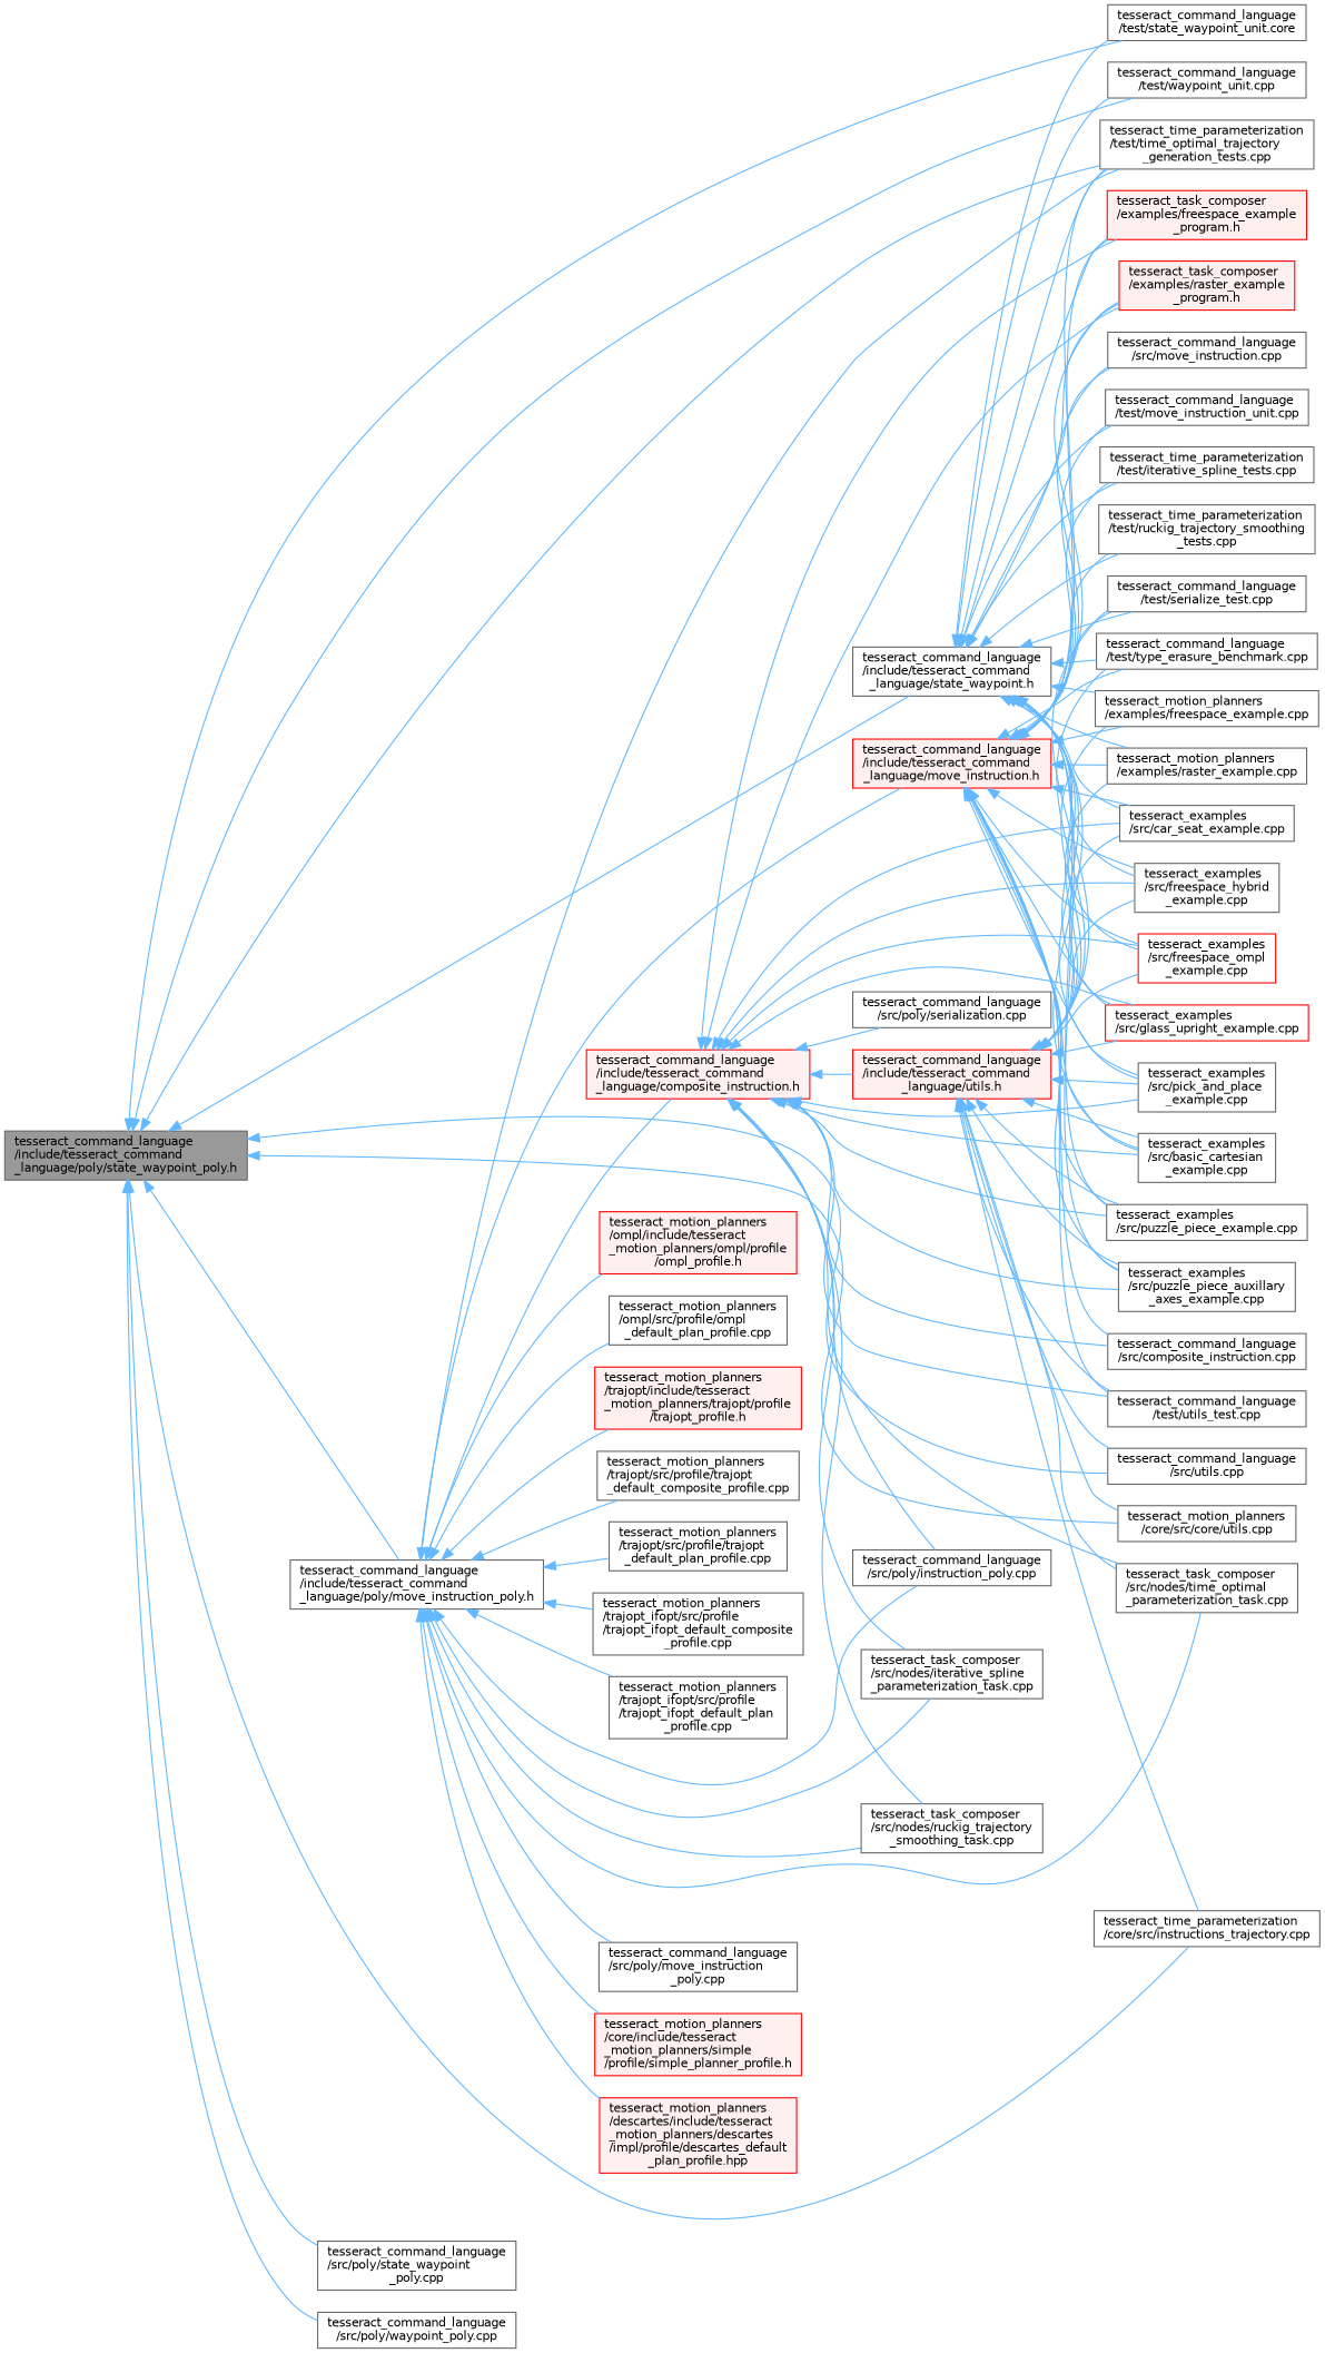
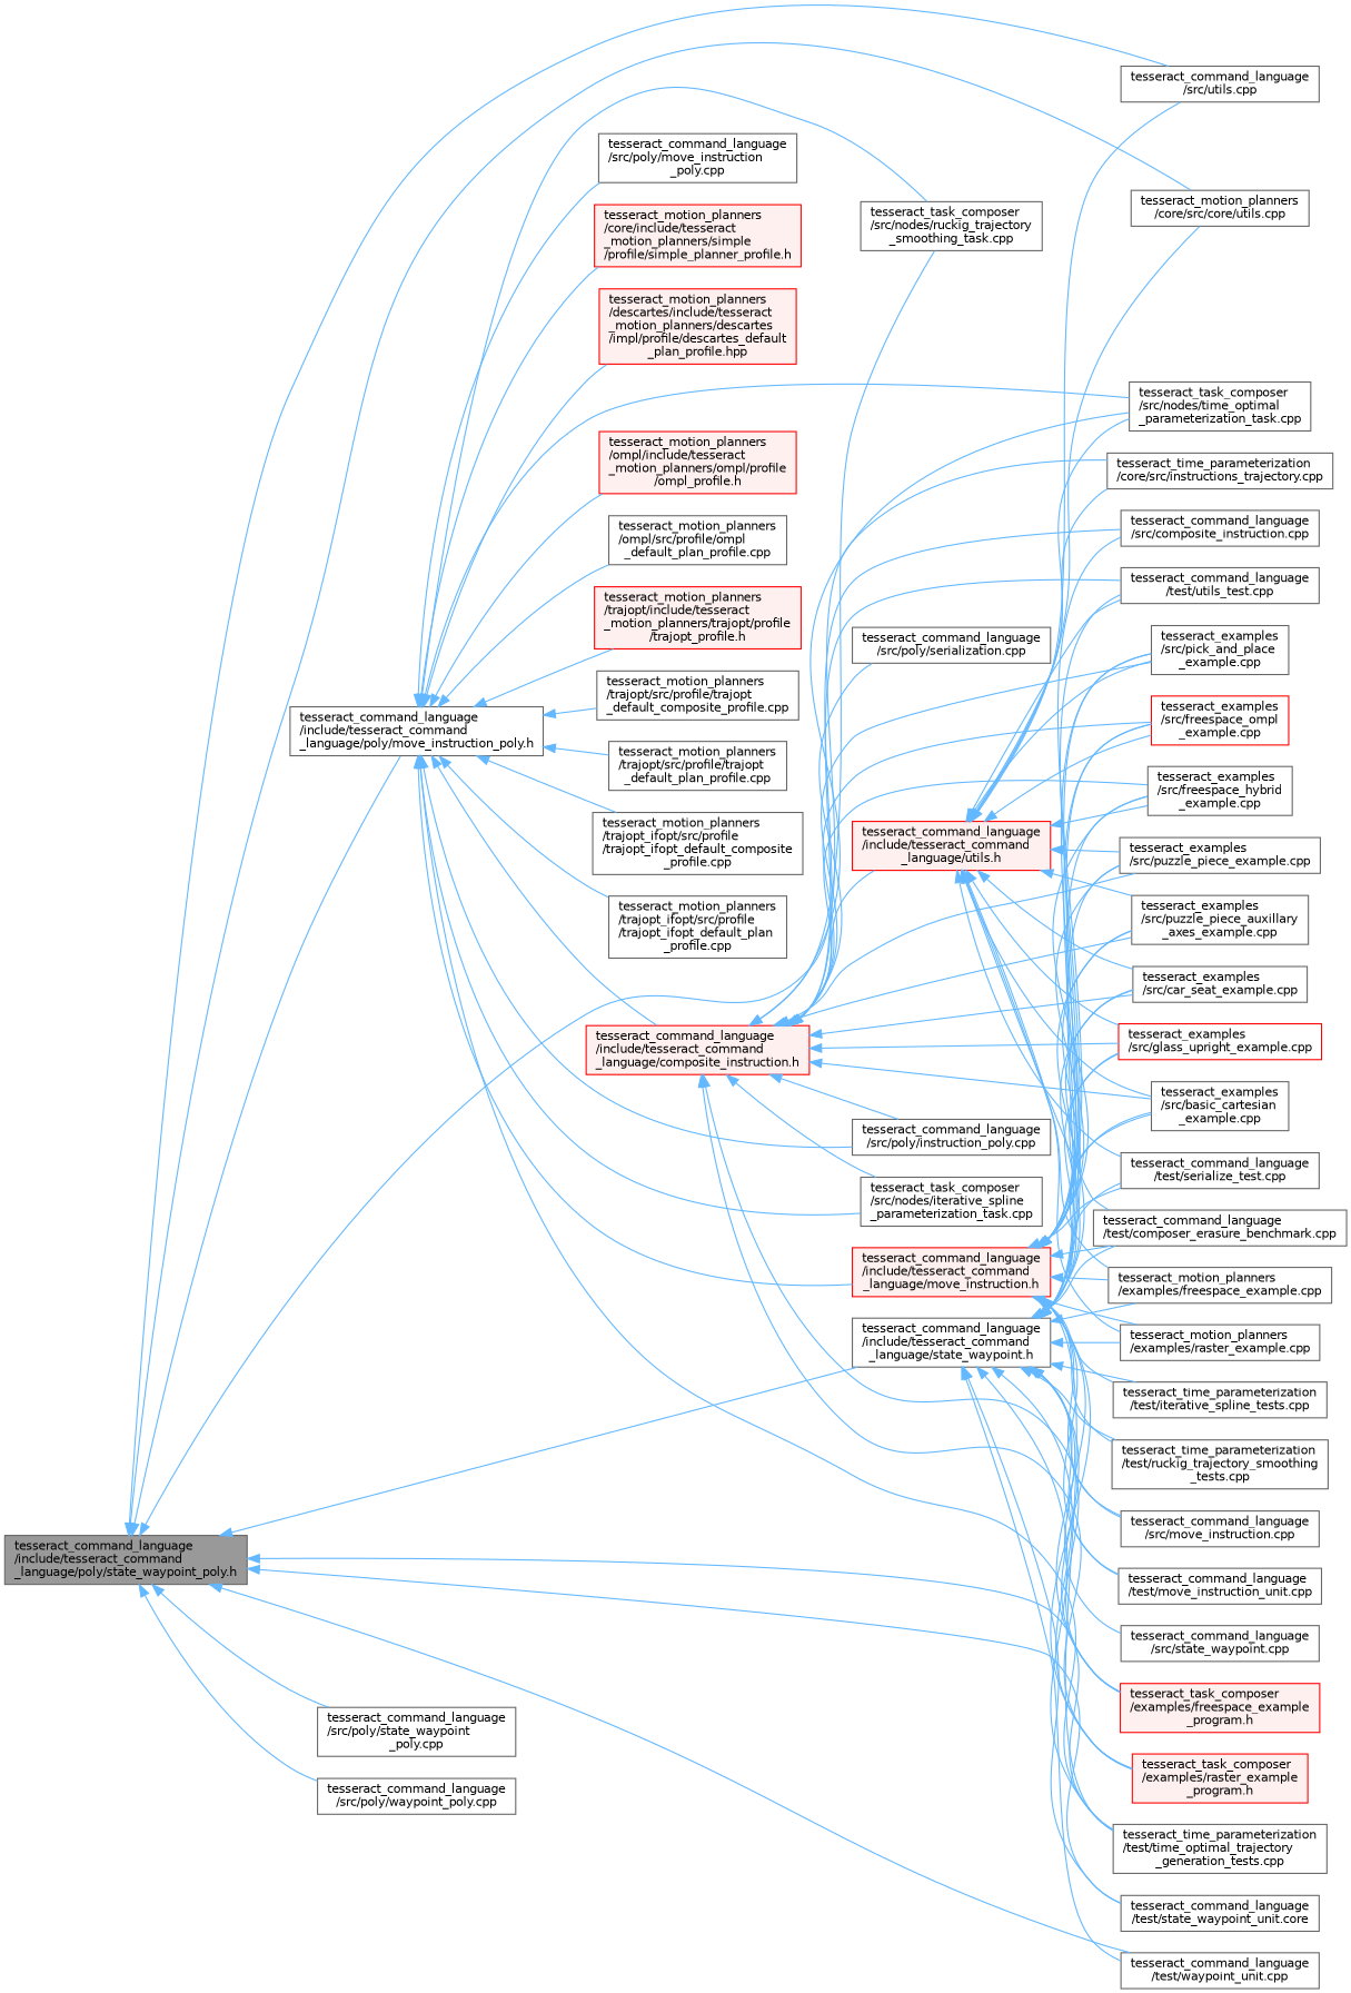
  digraph {
    rankdir=LR
    node [color=grey40 fillcolor=white fontname=Helvetica fontsize=10 shape=box style=filled]
    edge [color=steelblue1 dir=back fontname=Helvetica fontsize=10 labelfontname=Helvetica labelfontsize=10 style=solid]
    n1 [color=gray40 fillcolor=grey60 fontcolor=black height=0.2 label="tesseract_command_language\l/include/tesseract_command\l_language/poly/state_waypoint_poly.h" width=0.4]
    n2 [height=0.2 label="tesseract_command_language\l/include/tesseract_command\l_language/poly/move_instruction_poly.h" width=0.4]
    n3 [height=0.2 label="tesseract_command_language\l/src/utils.cpp" width=0.4]
    n4 [height=0.2 label="tesseract_motion_planners\l/core/src/core/utils.cpp" width=0.4]
    n5 [height=0.2 label="tesseract_time_parameterization\l/core/src/instructions_trajectory.cpp" width=0.4]
    n6 [height=0.2 label="tesseract_time_parameterization\l/test/time_optimal_trajectory\l_generation_tests.cpp" width=0.4]
    n7 [height=0.2 label="tesseract_command_language\l/include/tesseract_command\l_language/state_waypoint.h" width=0.4]
    n8 [height=0.2 label="tesseract_command_language\l/test/state_waypoint_unit.core" width=0.4]
    n9 [height=0.2 label="tesseract_command_language\l/test/waypoint_unit.cpp" width=0.4]
    n10 [height=0.2 label="tesseract_command_language\l/src/poly/state_waypoint\l_poly.cpp" width=0.4]
    n11 [height=0.2 label="tesseract_command_language\l/src/poly/waypoint_poly.cpp" width=0.4]
    n12 [color=red fillcolor="#FFF0F0" height=0.2 label="tesseract_command_language\l/include/tesseract_command\l_language/composite_instruction.h" width=0.4]
    n13 [height=0.2 label="tesseract_task_composer\l/src/nodes/time_optimal\l_parameterization_task.cpp" width=0.4]
    n14 [height=0.2 label="tesseract_command_language\l/src/poly/instruction_poly.cpp" width=0.4]
    n15 [height=0.2 label="tesseract_task_composer\l/src/nodes/iterative_spline\l_parameterization_task.cpp" width=0.4]
    n16 [height=0.2 label="tesseract_task_composer\l/src/nodes/ruckig_trajectory\l_smoothing_task.cpp" width=0.4]
    n17 [color=red fillcolor="#FFF0F0" height=0.2 label="tesseract_command_language\l/include/tesseract_command\l_language/move_instruction.h" width=0.4]
    n18 [height=0.2 label="tesseract_command_language\l/src/poly/move_instruction\l_poly.cpp" width=0.4]
    n19 [color=red fillcolor="#FFF0F0" height=0.2 label="tesseract_motion_planners\l/core/include/tesseract\l_motion_planners/simple\l/profile/simple_planner_profile.h" width=0.4]
    n20 [color=red fillcolor="#FFF0F0" height=0.2 label="tesseract_motion_planners\l/descartes/include/tesseract\l_motion_planners/descartes\l/impl/profile/descartes_default\l_plan_profile.hpp" width=0.4]
    n21 [color=red fillcolor="#FFF0F0" height=0.2 label="tesseract_motion_planners\l/ompl/include/tesseract\l_motion_planners/ompl/profile\l/ompl_profile.h" width=0.4]
    n22 [height=0.2 label="tesseract_motion_planners\l/ompl/src/profile/ompl\l_default_plan_profile.cpp" width=0.4]
    n23 [color=red fillcolor="#FFF0F0" height=0.2 label="tesseract_motion_planners\l/trajopt/include/tesseract\l_motion_planners/trajopt/profile\l/trajopt_profile.h" width=0.4]
    n24 [height=0.2 label="tesseract_motion_planners\l/trajopt/src/profile/trajopt\l_default_composite_profile.cpp" width=0.4]
    n25 [height=0.2 label="tesseract_motion_planners\l/trajopt/src/profile/trajopt\l_default_plan_profile.cpp" width=0.4]
    n26 [height=0.2 label="tesseract_motion_planners\l/trajopt_ifopt/src/profile\l/trajopt_ifopt_default_composite\l_profile.cpp" width=0.4]
    n27 [height=0.2 label="tesseract_motion_planners\l/trajopt_ifopt/src/profile\l/trajopt_ifopt_default_plan\l_profile.cpp" width=0.4]
    n28 [height=0.2 label="tesseract_examples\l/src/basic_cartesian\l_example.cpp" width=0.4]
    n29 [height=0.2 label="tesseract_examples\l/src/car_seat_example.cpp" width=0.4]
    n30 [height=0.2 label="tesseract_examples\l/src/freespace_hybrid\l_example.cpp" width=0.4]
    n31 [color=red height=0.2 label="tesseract_examples\l/src/freespace_ompl\l_example.cpp" width=0.4]
    n32 [color=red height=0.2 label="tesseract_examples\l/src/glass_upright_example.cpp" width=0.4]
    n33 [height=0.2 label="tesseract_examples\l/src/pick_and_place\l_example.cpp" width=0.4]
    n34 [height=0.2 label="tesseract_examples\l/src/puzzle_piece_auxillary\l_axes_example.cpp" width=0.4]
    n35 [height=0.2 label="tesseract_examples\l/src/puzzle_piece_example.cpp" width=0.4]
    n36 [color=red fillcolor="#FFF0F0" height=0.2 label="tesseract_task_composer\l/examples/freespace_example\l_program.h" width=0.4]
    n37 [color=red fillcolor="#FFF0F0" height=0.2 label="tesseract_task_composer\l/examples/raster_example\l_program.h" width=0.4]
    n38 [height=0.2 label="tesseract_command_language\l/test/serialize_test.cpp" width=0.4]
-   n39 [height=0.2 label="tesseract_command_language\l/test/type_erasure_benchmark.cpp" width=0.4]
+   n39 [height=0.2 label="tesseract_command_language\l/test/composer_erasure_benchmark.cpp" width=0.4]
    n40 [height=0.2 label="tesseract_motion_planners\l/examples/freespace_example.cpp" width=0.4]
    n41 [height=0.2 label="tesseract_motion_planners\l/examples/raster_example.cpp" width=0.4]
    n42 [height=0.2 label="tesseract_command_language\l/src/move_instruction.cpp" width=0.4]
    n43 [height=0.2 label="tesseract_command_language\l/test/move_instruction_unit.cpp" width=0.4]
    n44 [height=0.2 label="tesseract_time_parameterization\l/test/iterative_spline_tests.cpp" width=0.4]
    n45 [height=0.2 label="tesseract_time_parameterization\l/test/ruckig_trajectory_smoothing\l_tests.cpp" width=0.4]
+   n46 [height=0.2 label="tesseract_command_language\l/src/state_waypoint.cpp" width=0.4]
    n47 [color=red fillcolor="#FFF0F0" height=0.2 label="tesseract_command_language\l/include/tesseract_command\l_language/utils.h" width=0.4]
    n48 [height=0.2 label="tesseract_command_language\l/test/utils_test.cpp" width=0.4]
    n49 [height=0.2 label="tesseract_command_language\l/src/composite_instruction.cpp" width=0.4]
    n50 [height=0.2 label="tesseract_command_language\l/src/poly/serialization.cpp" width=0.4]
    n1 -> n2
    n1 -> n3
    n1 -> n4
    n1 -> n5
    n1 -> n6
    n1 -> n7
    n1 -> n8
    n1 -> n9
    n1 -> n10
    n1 -> n11
    n2 -> n6
    n2 -> n12
    n2 -> n13
    n2 -> n14
    n2 -> n15
    n2 -> n16
    n2 -> n17
    n2 -> n18
    n2 -> n19
    n2 -> n20
    n2 -> n21
    n2 -> n22
    n2 -> n23
    n2 -> n24
    n2 -> n25
    n2 -> n26
    n2 -> n27
    n7 -> n6
    n7 -> n8
    n7 -> n9
    n7 -> n28
    n7 -> n29
    n7 -> n30
    n7 -> n31
    n7 -> n32
    n7 -> n33
    n7 -> n34
    n7 -> n35
    n7 -> n36
    n7 -> n37
    n7 -> n38
    n7 -> n39
    n7 -> n40
    n7 -> n41
    n7 -> n42
    n7 -> n43
    n7 -> n44
    n7 -> n45
+   n7 -> n46
    n12 -> n13
    n12 -> n14
    n12 -> n15
    n12 -> n16
    n12 -> n28
    n12 -> n29
    n12 -> n30
    n12 -> n31
    n12 -> n32
    n12 -> n33
    n12 -> n34
    n12 -> n35
    n12 -> n36
    n12 -> n37
    n12 -> n47
    n12 -> n48
    n12 -> n49
    n12 -> n50
    n17 -> n6
    n17 -> n28
    n17 -> n29
    n17 -> n30
    n17 -> n31
    n17 -> n32
    n17 -> n33
    n17 -> n34
    n17 -> n35
    n17 -> n36
    n17 -> n37
    n17 -> n38
    n17 -> n39
    n17 -> n40
    n17 -> n41
    n17 -> n42
    n17 -> n43
    n17 -> n44
    n17 -> n45
    n17 -> n48
    n17 -> n49
    n47 -> n3
    n47 -> n4
    n47 -> n5
    n47 -> n13
    n47 -> n28
    n47 -> n29
    n47 -> n30
    n47 -> n31
    n47 -> n32
    n47 -> n33
    n47 -> n34
    n47 -> n35
    n47 -> n38
    n47 -> n39
    n47 -> n40
    n47 -> n41
    n47 -> n48
  }
